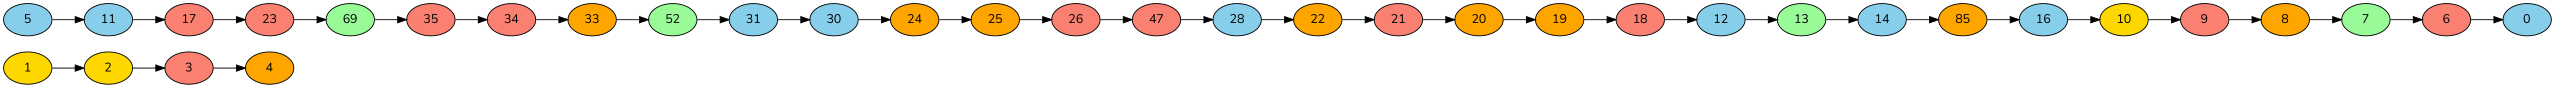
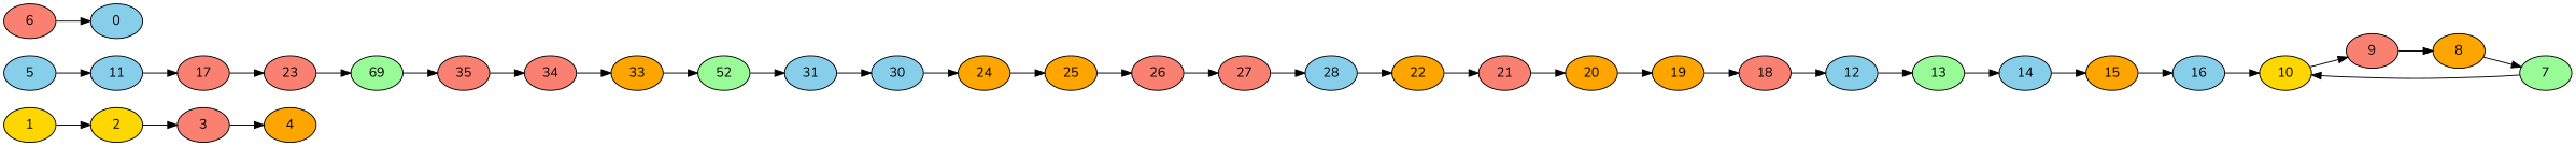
  digraph {
    fontname=Nunito
    rankdir=LR
    node [fillcolor=salmon fontname=Nunito style=filled]
    edge [fontname=Nunito]
    n1 [fillcolor=gold label=1]
    n2 [fillcolor=gold label=2]
    n3 [label=3]
    n4 [fillcolor=orange label=4]
    n5 [fillcolor=skyblue label=5]
    n6 [fillcolor=skyblue label=11]
    n7 [label=17]
    n8 [label=23]
    n9 [fillcolor=palegreen label=69]
    n10 [label=35]
    n11 [label=34]
    n12 [fillcolor=orange label=33]
    n13 [fillcolor=palegreen label=52]
    n14 [fillcolor=skyblue label=31]
    n15 [fillcolor=skyblue label=30]
    n16 [fillcolor=orange label=24]
    n17 [fillcolor=orange label=25]
    n18 [label=26]
-   n19 [label=47]
+   n19 [label=27]
    n20 [fillcolor=skyblue label=28]
    n21 [fillcolor=orange label=22]
    n22 [label=21]
    n23 [fillcolor=orange label=20]
    n24 [fillcolor=orange label=19]
    n25 [label=18]
    n26 [fillcolor=skyblue label=12]
    n27 [fillcolor=palegreen label=13]
    n28 [fillcolor=skyblue label=14]
-   n29 [fillcolor=orange label=85]
+   n29 [fillcolor=orange label=15]
    n30 [fillcolor=skyblue label=16]
    n31 [fillcolor=gold label=10]
    n32 [label=9]
    n33 [fillcolor=orange label=8]
    n34 [fillcolor=palegreen label=7]
    n35 [label=6]
    n36 [fillcolor=skyblue label=0]
    n1 -> n2
    n2 -> n3
    n3 -> n4
    n5 -> n6
    n6 -> n7
    n7 -> n8
    n8 -> n9
    n9 -> n10
    n10 -> n11
    n11 -> n12
    n12 -> n13
    n13 -> n14
    n14 -> n15
    n15 -> n16
    n16 -> n17
    n17 -> n18
    n18 -> n19
    n19 -> n20
    n20 -> n21
    n21 -> n22
    n22 -> n23
    n23 -> n24
    n24 -> n25
    n25 -> n26
    n26 -> n27
    n27 -> n28
    n28 -> n29
    n29 -> n30
    n30 -> n31
    n31 -> n32
    n32 -> n33
    n33 -> n34
-   n34 -> n35
+   n34 -> n31
    n35 -> n36
  }
